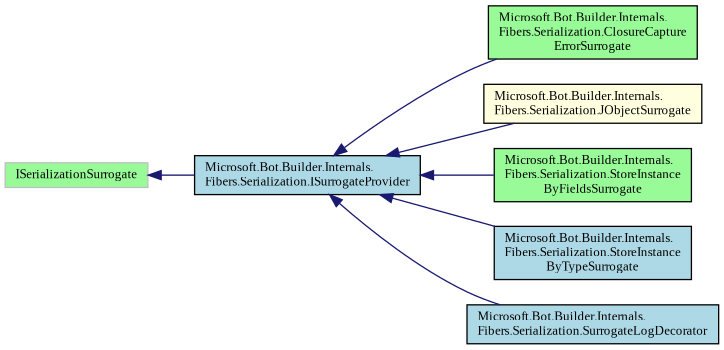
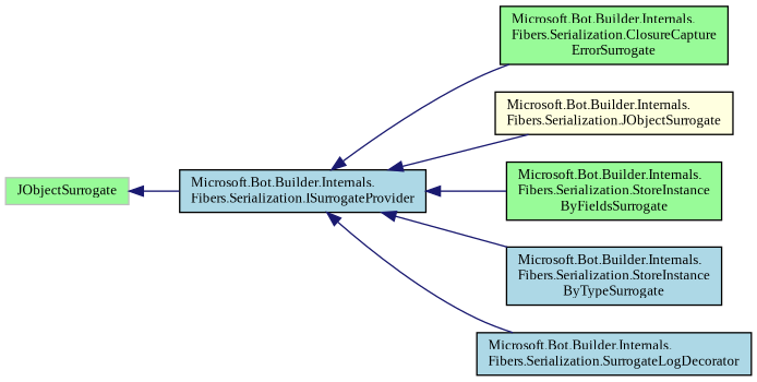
  digraph {
    rankdir=LR
    fontname="Liberation Serif"
    node [color=black fillcolor=palegreen fontname="Liberation Serif" fontsize=10 shape=record style=filled]
    edge [color=midnightblue dir=back fontname="Liberation Serif" fontsize=10 labelfontname=Helvetica labelfontsize=10 style=solid]
-   n1 [color=grey75 height=0.2 label=ISerializationSurrogate width=0.4]
+   n1 [color=grey75 height=0.2 label=JObjectSurrogate width=0.4]
    n2 [fillcolor=lightblue height=0.2 label="Microsoft.Bot.Builder.Internals.\lFibers.Serialization.ISurrogateProvider" width=0.4]
    n3 [height=0.2 label="Microsoft.Bot.Builder.Internals.\lFibers.Serialization.ClosureCapture\lErrorSurrogate" width=0.4]
    n4 [fillcolor=lightyellow height=0.2 label="Microsoft.Bot.Builder.Internals.\lFibers.Serialization.JObjectSurrogate" width=0.4]
    n5 [height=0.2 label="Microsoft.Bot.Builder.Internals.\lFibers.Serialization.StoreInstance\lByFieldsSurrogate" width=0.4]
    n6 [fillcolor=lightblue height=0.2 label="Microsoft.Bot.Builder.Internals.\lFibers.Serialization.StoreInstance\lByTypeSurrogate" width=0.4]
    n7 [fillcolor=lightblue height=0.2 label="Microsoft.Bot.Builder.Internals.\lFibers.Serialization.SurrogateLogDecorator" width=0.4]
    n1 -> n2
    n2 -> n3
    n2 -> n4
    n2 -> n5
    n2 -> n6
    n2 -> n7
  }
